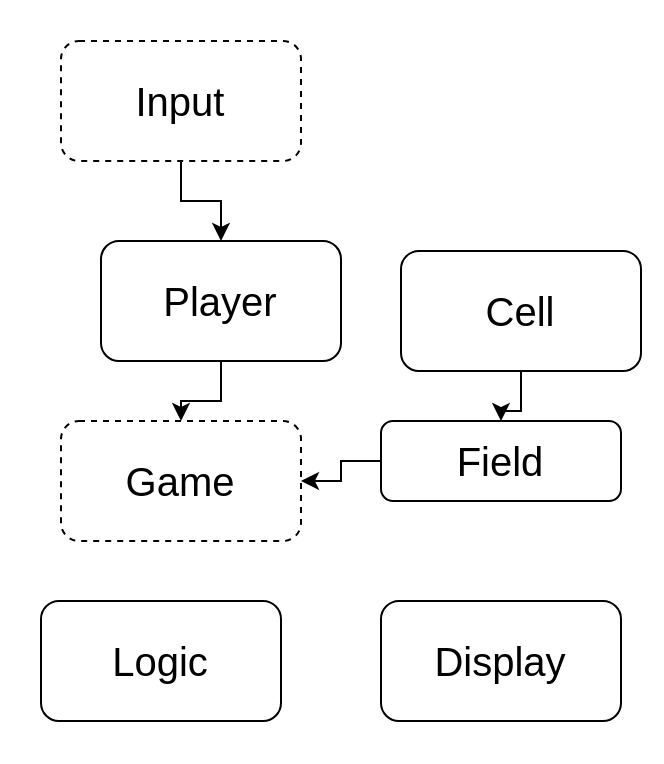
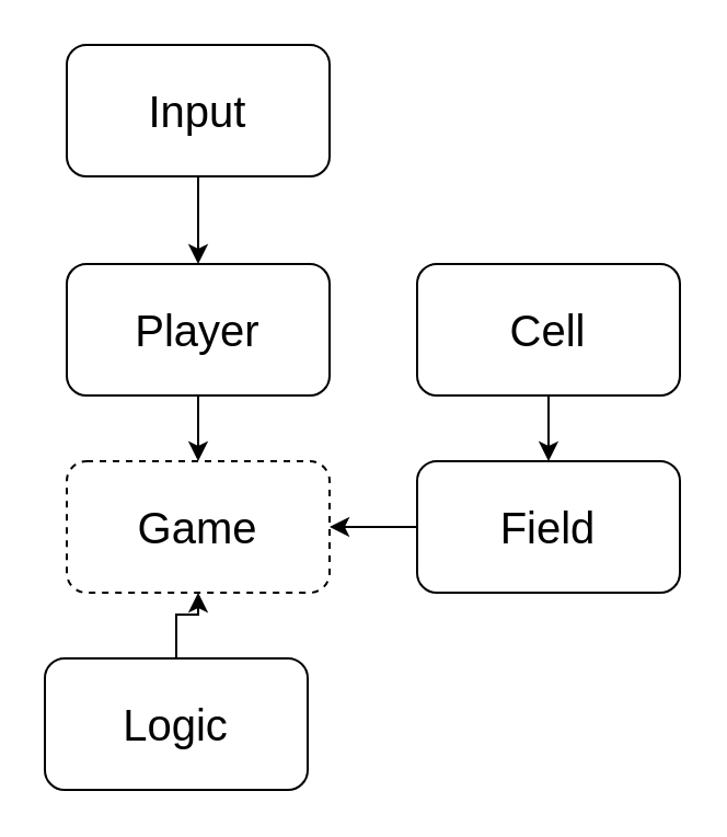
  <mxCell id="0" />
  <mxCell id="1" parent="0" />
  <mxCell id="2" value="" style="edgeStyle=orthogonalEdgeStyle;rounded=0;orthogonalLoop=1;jettySize=auto;html=1;fontSize=20;" edge="1" parent="1" source="3" target="5"><mxGeometry relative="1" as="geometry" /></mxCell>
- <mxCell id="3" value="&lt;font style=&quot;font-size: 20px&quot;&gt;Input&lt;/font&gt;" style="rounded=1;whiteSpace=wrap;html=1;dashed=1;" vertex="1" parent="1"><mxGeometry x="30" y="20" width="120" height="60" as="geometry" /></mxCell>
+ <mxCell id="3" value="&lt;font style=&quot;font-size: 20px&quot;&gt;Input&lt;/font&gt;" style="rounded=1;whiteSpace=wrap;html=1;" vertex="1" parent="1"><mxGeometry x="30" y="20" width="120" height="60" as="geometry" /></mxCell>
  <mxCell id="4" value="" style="edgeStyle=orthogonalEdgeStyle;rounded=0;orthogonalLoop=1;jettySize=auto;html=1;fontSize=20;" edge="1" parent="1" source="5" target="8"><mxGeometry relative="1" as="geometry" /></mxCell>
- <mxCell id="5" value="&lt;font style=&quot;font-size: 20px&quot;&gt;Player&lt;/font&gt;" style="rounded=1;whiteSpace=wrap;html=1;" vertex="1" parent="1"><mxGeometry x="50" y="120" width="120" height="60" as="geometry" /></mxCell>
+ <mxCell id="5" value="&lt;font style=&quot;font-size: 20px&quot;&gt;Player&lt;/font&gt;" style="rounded=1;whiteSpace=wrap;html=1;" vertex="1" parent="1"><mxGeometry x="30" y="120" width="120" height="60" as="geometry" /></mxCell>
  <mxCell id="6" value="" style="edgeStyle=orthogonalEdgeStyle;rounded=0;orthogonalLoop=1;jettySize=auto;html=1;fontSize=20;" edge="1" parent="1" source="7" target="10"><mxGeometry relative="1" as="geometry" /></mxCell>
- <mxCell id="7" value="&lt;font style=&quot;font-size: 20px&quot;&gt;Cell&lt;/font&gt;" style="rounded=1;whiteSpace=wrap;html=1;" vertex="1" parent="1"><mxGeometry x="200" y="125" width="120" height="60" as="geometry" /></mxCell>
+ <mxCell id="7" value="&lt;font style=&quot;font-size: 20px&quot;&gt;Cell&lt;/font&gt;" style="rounded=1;whiteSpace=wrap;html=1;" vertex="1" parent="1"><mxGeometry x="190" y="120" width="120" height="60" as="geometry" /></mxCell>
  <mxCell id="8" value="&lt;font style=&quot;font-size: 20px&quot;&gt;Game&lt;/font&gt;" style="rounded=1;whiteSpace=wrap;html=1;dashed=1;" vertex="1" parent="1"><mxGeometry x="30" y="210" width="120" height="60" as="geometry" /></mxCell>
  <mxCell id="9" value="" style="edgeStyle=orthogonalEdgeStyle;rounded=0;orthogonalLoop=1;jettySize=auto;html=1;fontSize=20;" edge="1" parent="1" source="10" target="8"><mxGeometry relative="1" as="geometry" /></mxCell>
- <mxCell id="10" value="&lt;font style=&quot;font-size: 20px&quot;&gt;Field&lt;/font&gt;" style="rounded=1;whiteSpace=wrap;html=1;" vertex="1" parent="1"><mxGeometry x="190" y="210" width="120" height="40" as="geometry" /></mxCell>
+ <mxCell id="10" value="&lt;font style=&quot;font-size: 20px&quot;&gt;Field&lt;/font&gt;" style="rounded=1;whiteSpace=wrap;html=1;" vertex="1" parent="1"><mxGeometry x="190" y="210" width="120" height="60" as="geometry" /></mxCell>
+ <mxCell id="11" value="" style="edgeStyle=orthogonalEdgeStyle;rounded=0;orthogonalLoop=1;jettySize=auto;html=1;fontSize=20;" edge="1" parent="1" source="12" target="8"><mxGeometry relative="1" as="geometry" /></mxCell>
  <mxCell id="12" value="&lt;font style=&quot;font-size: 20px&quot;&gt;Logic&lt;/font&gt;" style="rounded=1;whiteSpace=wrap;html=1;" vertex="1" parent="1"><mxGeometry x="20" y="300" width="120" height="60" as="geometry" /></mxCell>
- <mxCell id="13" value="&lt;font style=&quot;font-size: 20px&quot;&gt;Display&lt;/font&gt;" style="rounded=1;whiteSpace=wrap;html=1;" vertex="1" parent="1"><mxGeometry x="190" y="300" width="120" height="60" as="geometry" /></mxCell>
